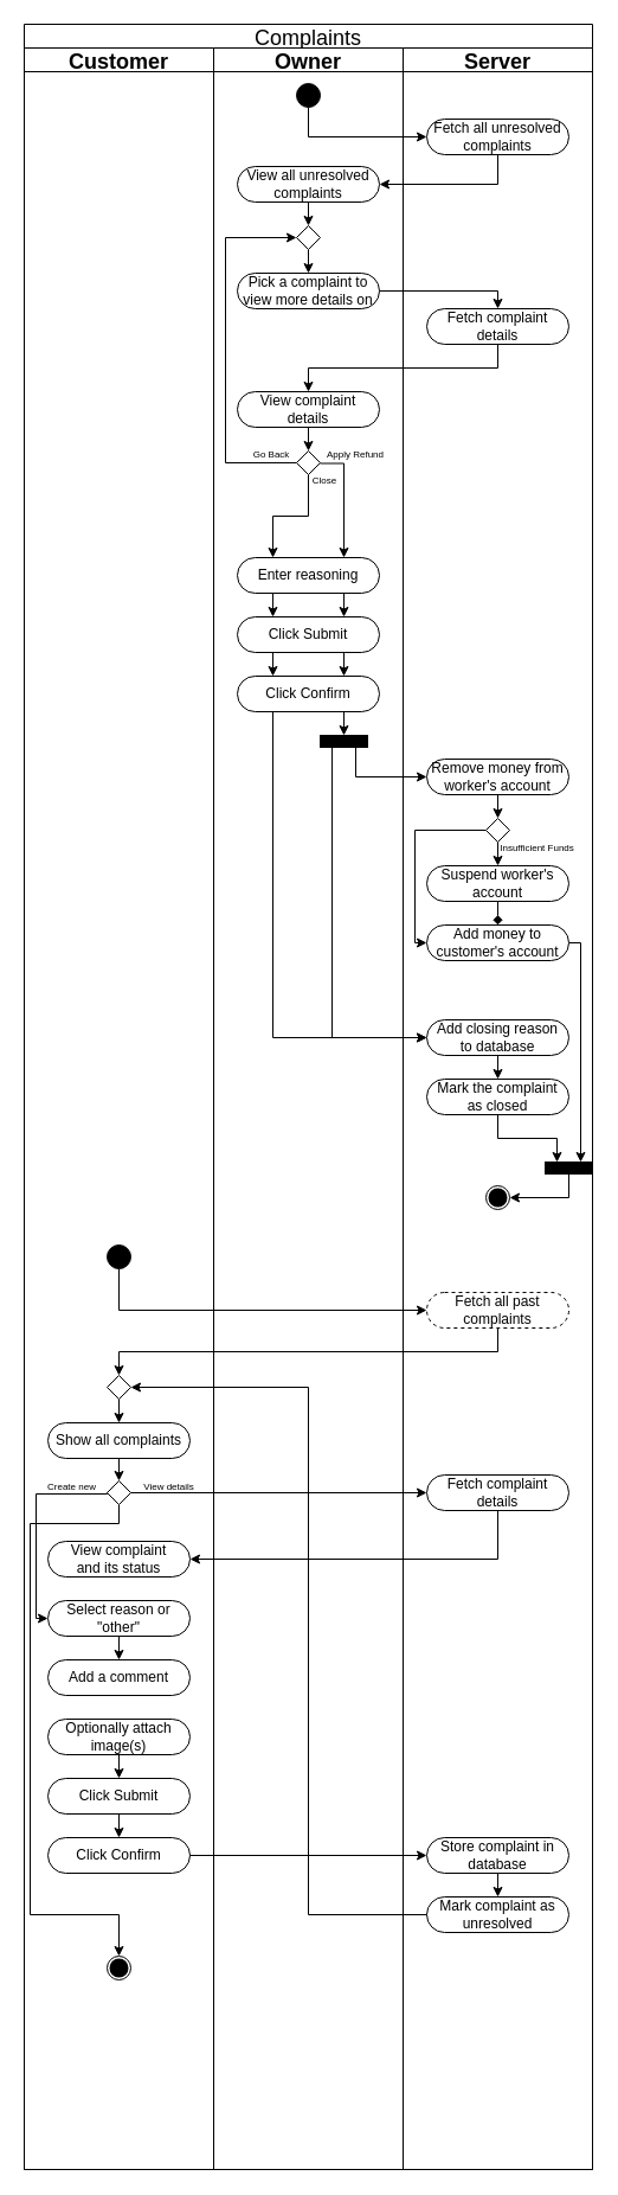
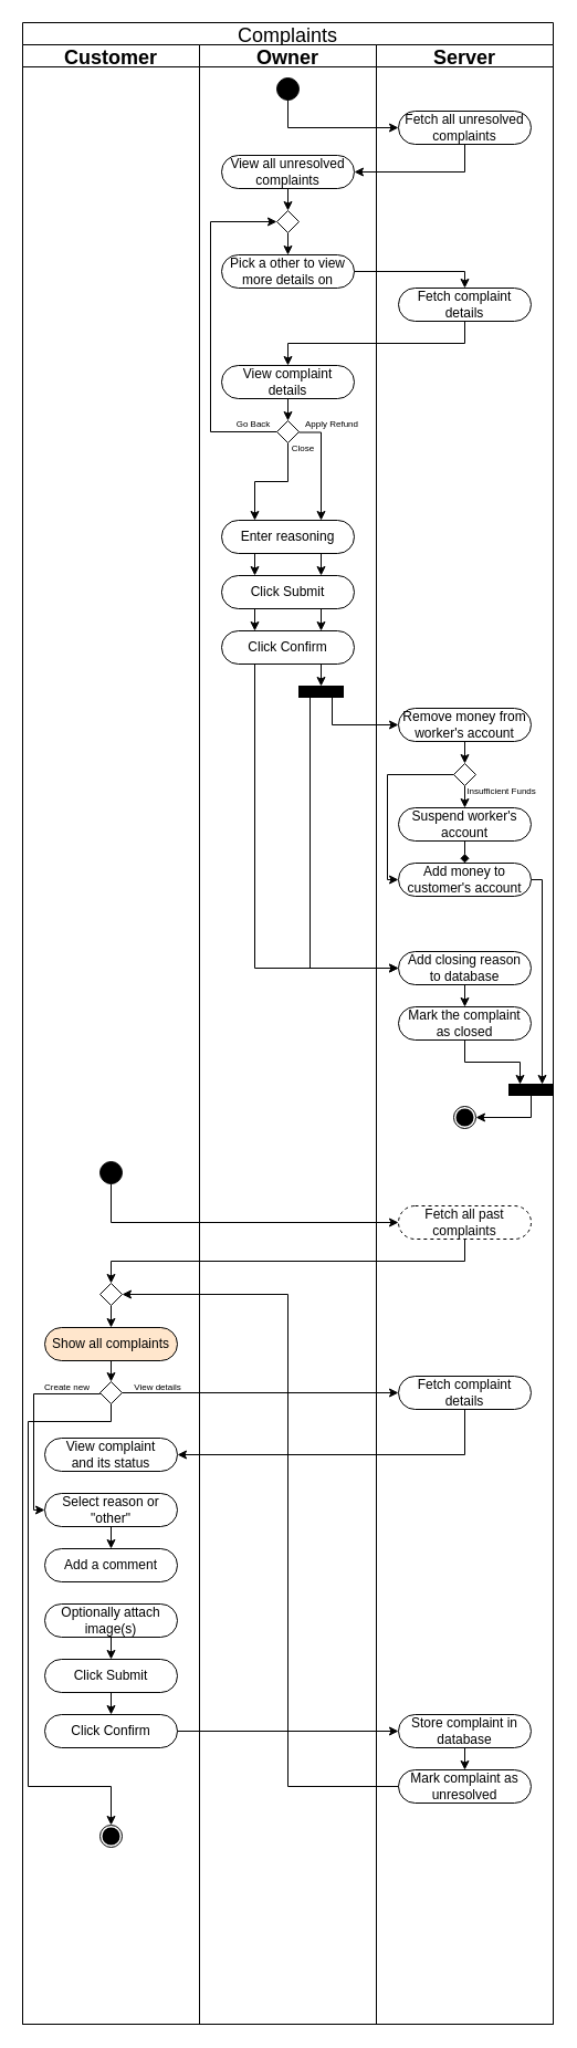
  <mxCell id="0" />
  <mxCell id="1" parent="0" />
  <mxCell id="2" value="Complaints" style="swimlane;childLayout=stackLayout;resizeParent=1;resizeParentMax=0;startSize=20;fontSize=18;fontStyle=0" parent="1" vertex="1"><mxGeometry x="20" y="20" width="480" height="1810" as="geometry" /></mxCell>
  <mxCell id="3" value="Customer" style="swimlane;startSize=20;fontSize=18;" parent="2" vertex="1"><mxGeometry y="20" width="160" height="1790" as="geometry"><mxRectangle y="20" width="40" height="1790" as="alternateBounds" /></mxGeometry></mxCell>
  <mxCell id="4" value="" style="ellipse;whiteSpace=wrap;html=1;aspect=fixed;fillColor=#000000;" parent="3" vertex="1"><mxGeometry x="70" y="1010" width="20" height="20" as="geometry" /></mxCell>
  <mxCell id="5" style="edgeStyle=orthogonalEdgeStyle;rounded=0;orthogonalLoop=1;jettySize=auto;html=1;exitX=0.5;exitY=1;exitDx=0;exitDy=0;entryX=0.5;entryY=0;entryDx=0;entryDy=0;fontSize=8;" parent="3" source="6" target="7" edge="1"><mxGeometry relative="1" as="geometry" /></mxCell>
  <mxCell id="6" value="" style="rhombus;whiteSpace=wrap;html=1;fontSize=18;fillColor=#FFFFFF;" parent="3" vertex="1"><mxGeometry x="70" y="1120" width="20" height="20" as="geometry" /></mxCell>
- <mxCell id="7" value="Show all complaints" style="rounded=1;whiteSpace=wrap;html=1;fillColor=#FFFFFF;arcSize=50;" parent="3" vertex="1"><mxGeometry x="20" y="1160" width="120" height="30" as="geometry" /></mxCell>
+ <mxCell id="7" value="Show all complaints" style="rounded=1;whiteSpace=wrap;html=1;fillColor=#ffe6cc;arcSize=50;" parent="3" vertex="1"><mxGeometry x="20" y="1160" width="120" height="30" as="geometry" /></mxCell>
  <mxCell id="8" value="View complaint&lt;br&gt;and its status" style="rounded=1;whiteSpace=wrap;html=1;fillColor=#FFFFFF;arcSize=50;" parent="3" vertex="1"><mxGeometry x="20" y="1260" width="120" height="30" as="geometry" /></mxCell>
  <mxCell id="9" value="View details" style="text;html=1;strokeColor=none;fillColor=none;align=center;verticalAlign=middle;whiteSpace=wrap;rounded=0;fontSize=8;" vertex="1" parent="3"><mxGeometry x="90" y="1199" width="65" height="30" as="geometry" /></mxCell>
  <mxCell id="10" value="Create new" style="text;html=1;strokeColor=none;fillColor=none;align=center;verticalAlign=middle;whiteSpace=wrap;rounded=0;fontSize=8;" vertex="1" parent="3"><mxGeometry x="8" y="1199" width="65" height="30" as="geometry" /></mxCell>
  <mxCell id="11" value="" style="ellipse;whiteSpace=wrap;html=1;aspect=fixed;fontSize=18;fillColor=#FFFFFF;" parent="3" vertex="1"><mxGeometry x="70" y="1610" width="20" height="20" as="geometry" /></mxCell>
  <mxCell id="12" value="" style="ellipse;whiteSpace=wrap;html=1;aspect=fixed;fontSize=18;fillColor=#000000;strokeWidth=6;" parent="3" vertex="1"><mxGeometry x="75" y="1615" width="10" height="10" as="geometry" /></mxCell>
  <mxCell id="13" value="Click Confirm" style="rounded=1;whiteSpace=wrap;html=1;fillColor=#FFFFFF;arcSize=50;" vertex="1" parent="3"><mxGeometry x="20" y="1510" width="120" height="30" as="geometry" /></mxCell>
  <mxCell id="14" value="Click Submit" style="rounded=1;whiteSpace=wrap;html=1;fillColor=#FFFFFF;arcSize=50;" vertex="1" parent="3"><mxGeometry x="20" y="1460" width="120" height="30" as="geometry" /></mxCell>
  <mxCell id="15" style="edgeStyle=orthogonalEdgeStyle;rounded=0;orthogonalLoop=1;jettySize=auto;html=1;exitX=0.5;exitY=1;exitDx=0;exitDy=0;entryX=0.5;entryY=0;entryDx=0;entryDy=0;" edge="1" parent="3" source="14" target="13"><mxGeometry relative="1" as="geometry" /></mxCell>
  <mxCell id="16" value="Optionally attach image(s)" style="rounded=1;whiteSpace=wrap;html=1;fillColor=#FFFFFF;arcSize=50;" vertex="1" parent="3"><mxGeometry x="20" y="1410" width="120" height="30" as="geometry" /></mxCell>
  <mxCell id="17" style="edgeStyle=orthogonalEdgeStyle;rounded=0;orthogonalLoop=1;jettySize=auto;html=1;exitX=0.5;exitY=1;exitDx=0;exitDy=0;entryX=0.5;entryY=0;entryDx=0;entryDy=0;" edge="1" parent="3" source="16" target="14"><mxGeometry relative="1" as="geometry" /></mxCell>
  <mxCell id="18" value="Add a comment" style="rounded=1;whiteSpace=wrap;html=1;fillColor=#FFFFFF;arcSize=50;" vertex="1" parent="3"><mxGeometry x="20" y="1360" width="120" height="30" as="geometry" /></mxCell>
  <mxCell id="19" value="Select reason or &quot;other&quot;" style="rounded=1;whiteSpace=wrap;html=1;fillColor=#FFFFFF;arcSize=50;" parent="3" vertex="1"><mxGeometry x="20" y="1310" width="120" height="30" as="geometry" /></mxCell>
  <mxCell id="20" style="edgeStyle=orthogonalEdgeStyle;rounded=0;orthogonalLoop=1;jettySize=auto;html=1;exitX=0.5;exitY=1;exitDx=0;exitDy=0;entryX=0.5;entryY=0;entryDx=0;entryDy=0;" edge="1" parent="3" source="19" target="18"><mxGeometry relative="1" as="geometry" /></mxCell>
  <mxCell id="21" value="" style="rhombus;whiteSpace=wrap;html=1;fontSize=18;fillColor=#FFFFFF;" parent="3" vertex="1"><mxGeometry x="70" y="1209" width="20" height="20" as="geometry" /></mxCell>
  <mxCell id="22" style="edgeStyle=orthogonalEdgeStyle;rounded=0;orthogonalLoop=1;jettySize=auto;html=1;exitX=0.5;exitY=1;exitDx=0;exitDy=0;entryX=0.5;entryY=0;entryDx=0;entryDy=0;fontSize=8;" parent="3" source="7" target="21" edge="1"><mxGeometry relative="1" as="geometry" /></mxCell>
  <mxCell id="23" style="edgeStyle=orthogonalEdgeStyle;rounded=0;orthogonalLoop=1;jettySize=auto;html=1;exitX=0;exitY=0.5;exitDx=0;exitDy=0;entryX=0;entryY=0.5;entryDx=0;entryDy=0;" edge="1" parent="3" source="21" target="19"><mxGeometry relative="1" as="geometry"><Array as="points"><mxPoint x="10" y="1220" /><mxPoint x="10" y="1325" /></Array></mxGeometry></mxCell>
  <mxCell id="24" style="edgeStyle=orthogonalEdgeStyle;rounded=0;orthogonalLoop=1;jettySize=auto;html=1;exitX=0.5;exitY=1;exitDx=0;exitDy=0;entryX=0.5;entryY=0;entryDx=0;entryDy=0;" edge="1" parent="3" source="21" target="11"><mxGeometry relative="1" as="geometry"><mxPoint x="80" y="1235" as="sourcePoint" /><mxPoint x="80" y="1600" as="targetPoint" /><Array as="points"><mxPoint x="80" y="1245" /><mxPoint x="5" y="1245" /><mxPoint x="5" y="1575" /><mxPoint x="80" y="1575" /></Array></mxGeometry></mxCell>
  <mxCell id="25" value="Owner" style="swimlane;startSize=20;fontSize=18;" parent="2" vertex="1"><mxGeometry x="160" y="20" width="160" height="1790" as="geometry" /></mxCell>
  <mxCell id="26" value="" style="ellipse;whiteSpace=wrap;html=1;aspect=fixed;fillColor=#000000;" parent="25" vertex="1"><mxGeometry x="70" y="30" width="20" height="20" as="geometry" /></mxCell>
  <mxCell id="27" style="edgeStyle=orthogonalEdgeStyle;rounded=0;orthogonalLoop=1;jettySize=auto;html=1;exitX=0.5;exitY=1;exitDx=0;exitDy=0;entryX=0.5;entryY=0;entryDx=0;entryDy=0;fontSize=18;" parent="25" source="28" target="30" edge="1"><mxGeometry relative="1" as="geometry" /></mxCell>
  <mxCell id="28" value="View all unresolved complaints" style="rounded=1;whiteSpace=wrap;html=1;fillColor=#FFFFFF;arcSize=50;" parent="25" vertex="1"><mxGeometry x="20" y="100" width="120" height="30" as="geometry" /></mxCell>
  <mxCell id="29" style="edgeStyle=orthogonalEdgeStyle;rounded=0;orthogonalLoop=1;jettySize=auto;html=1;exitX=0.5;exitY=1;exitDx=0;exitDy=0;entryX=0.5;entryY=0;entryDx=0;entryDy=0;fontSize=18;" parent="25" source="30" target="31" edge="1"><mxGeometry relative="1" as="geometry" /></mxCell>
  <mxCell id="30" value="" style="rhombus;whiteSpace=wrap;html=1;fontSize=18;fillColor=#FFFFFF;" parent="25" vertex="1"><mxGeometry x="70" y="150" width="20" height="20" as="geometry" /></mxCell>
- <mxCell id="31" value="Pick a complaint to view more details on" style="rounded=1;whiteSpace=wrap;html=1;fillColor=#FFFFFF;arcSize=50;" parent="25" vertex="1"><mxGeometry x="20" y="190" width="120" height="30" as="geometry" /></mxCell>
+ <mxCell id="31" value="Pick a other to view more details on" style="rounded=1;whiteSpace=wrap;html=1;fillColor=#FFFFFF;arcSize=50;" parent="25" vertex="1"><mxGeometry x="20" y="190" width="120" height="30" as="geometry" /></mxCell>
  <mxCell id="32" value="Enter reasoning" style="rounded=1;whiteSpace=wrap;html=1;fillColor=#FFFFFF;arcSize=50;" parent="25" vertex="1"><mxGeometry x="20" y="430" width="120" height="30" as="geometry" /></mxCell>
  <mxCell id="33" value="Close" style="text;html=1;strokeColor=none;fillColor=none;align=center;verticalAlign=middle;whiteSpace=wrap;rounded=0;fontSize=8;" parent="25" vertex="1"><mxGeometry x="64" y="350" width="60" height="30" as="geometry" /></mxCell>
  <mxCell id="34" value="" style="rounded=0;whiteSpace=wrap;html=1;fillColor=#000000;" vertex="1" parent="25"><mxGeometry x="90" y="580" width="40" height="10" as="geometry" /></mxCell>
  <mxCell id="35" style="edgeStyle=orthogonalEdgeStyle;rounded=0;orthogonalLoop=1;jettySize=auto;html=1;exitX=0.5;exitY=1;exitDx=0;exitDy=0;entryX=0;entryY=0.5;entryDx=0;entryDy=0;fontSize=18;" parent="2" source="26" target="42" edge="1"><mxGeometry relative="1" as="geometry" /></mxCell>
  <mxCell id="36" style="edgeStyle=orthogonalEdgeStyle;rounded=0;orthogonalLoop=1;jettySize=auto;html=1;exitX=0.5;exitY=1;exitDx=0;exitDy=0;fontSize=18;entryX=1;entryY=0.5;entryDx=0;entryDy=0;" parent="2" source="42" target="28" edge="1"><mxGeometry relative="1" as="geometry"><mxPoint x="340" y="130" as="targetPoint" /></mxGeometry></mxCell>
  <mxCell id="37" style="edgeStyle=orthogonalEdgeStyle;rounded=0;orthogonalLoop=1;jettySize=auto;html=1;exitX=1;exitY=0.5;exitDx=0;exitDy=0;entryX=0.5;entryY=0;entryDx=0;entryDy=0;fontSize=18;" parent="2" source="31" target="43" edge="1"><mxGeometry relative="1" as="geometry"><Array as="points"><mxPoint x="400" y="225" /></Array></mxGeometry></mxCell>
  <mxCell id="38" style="edgeStyle=orthogonalEdgeStyle;rounded=0;orthogonalLoop=1;jettySize=auto;html=1;exitX=0.5;exitY=1;exitDx=0;exitDy=0;entryX=0;entryY=0.5;entryDx=0;entryDy=0;fontSize=8;" parent="2" source="4" target="45" edge="1"><mxGeometry relative="1" as="geometry"><mxPoint x="140" y="1085" as="sourcePoint" /></mxGeometry></mxCell>
  <mxCell id="39" style="edgeStyle=orthogonalEdgeStyle;rounded=0;orthogonalLoop=1;jettySize=auto;html=1;exitX=0.25;exitY=1;exitDx=0;exitDy=0;entryX=0;entryY=0.5;entryDx=0;entryDy=0;" edge="1" parent="2" source="34" target="44"><mxGeometry relative="1" as="geometry" /></mxCell>
  <mxCell id="40" style="edgeStyle=orthogonalEdgeStyle;rounded=0;orthogonalLoop=1;jettySize=auto;html=1;exitX=0.75;exitY=1;exitDx=0;exitDy=0;entryX=0;entryY=0.5;entryDx=0;entryDy=0;" edge="1" parent="2" source="34" target="46"><mxGeometry relative="1" as="geometry"><mxPoint x="280.235" y="630" as="targetPoint" /></mxGeometry></mxCell>
  <mxCell id="41" value="Server" style="swimlane;startSize=20;fontSize=18;" parent="2" vertex="1"><mxGeometry x="320" y="20" width="160" height="1790" as="geometry" /></mxCell>
  <mxCell id="42" value="Fetch all unresolved complaints" style="rounded=1;whiteSpace=wrap;html=1;fillColor=#FFFFFF;arcSize=50;" parent="41" vertex="1"><mxGeometry x="20" y="60" width="120" height="30" as="geometry" /></mxCell>
  <mxCell id="43" value="Fetch complaint details" style="rounded=1;whiteSpace=wrap;html=1;fillColor=#FFFFFF;arcSize=50;" parent="41" vertex="1"><mxGeometry x="20" y="220" width="120" height="30" as="geometry" /></mxCell>
  <mxCell id="44" value="Add closing reason&lt;br&gt;to database" style="rounded=1;whiteSpace=wrap;html=1;fillColor=#FFFFFF;arcSize=50;" parent="41" vertex="1"><mxGeometry x="20" y="820" width="120" height="30" as="geometry" /></mxCell>
  <mxCell id="45" value="Fetch all past complaints" style="rounded=1;whiteSpace=wrap;html=1;fillColor=#FFFFFF;arcSize=50;dashed=1;" parent="41" vertex="1"><mxGeometry x="20" y="1050" width="120" height="30" as="geometry" /></mxCell>
  <mxCell id="46" value="Remove money from worker's account" style="rounded=1;whiteSpace=wrap;html=1;fillColor=#FFFFFF;arcSize=50;" vertex="1" parent="41"><mxGeometry x="20" y="600" width="120" height="30" as="geometry" /></mxCell>
  <mxCell id="47" style="edgeStyle=orthogonalEdgeStyle;rounded=0;orthogonalLoop=1;jettySize=auto;html=1;exitX=0.5;exitY=1;exitDx=0;exitDy=0;entryX=0.5;entryY=0;entryDx=0;entryDy=0;endArrow=diamond;" edge="1" parent="41" source="48" target="50"><mxGeometry relative="1" as="geometry" /></mxCell>
  <mxCell id="48" value="Suspend worker's account" style="rounded=1;whiteSpace=wrap;html=1;fillColor=#FFFFFF;arcSize=50;" vertex="1" parent="41"><mxGeometry x="20" y="690" width="120" height="30" as="geometry" /></mxCell>
  <mxCell id="49" style="edgeStyle=orthogonalEdgeStyle;rounded=0;orthogonalLoop=1;jettySize=auto;html=1;exitX=1;exitY=0.5;exitDx=0;exitDy=0;entryX=0.75;entryY=0;entryDx=0;entryDy=0;" edge="1" parent="41" source="50" target="52"><mxGeometry relative="1" as="geometry"><Array as="points"><mxPoint x="150" y="755" /></Array></mxGeometry></mxCell>
  <mxCell id="50" value="Add money to customer's account" style="rounded=1;whiteSpace=wrap;html=1;fillColor=#FFFFFF;arcSize=50;" vertex="1" parent="41"><mxGeometry x="20" y="740" width="120" height="30" as="geometry" /></mxCell>
  <mxCell id="51" value="Insufficient Funds" style="text;html=1;strokeColor=none;fillColor=none;align=center;verticalAlign=middle;whiteSpace=wrap;rounded=0;fontSize=8;" vertex="1" parent="41"><mxGeometry x="81" y="660" width="65" height="30" as="geometry" /></mxCell>
  <mxCell id="52" value="" style="rounded=0;whiteSpace=wrap;html=1;fillColor=#000000;" vertex="1" parent="41"><mxGeometry x="120" y="940" width="40" height="10" as="geometry" /></mxCell>
  <mxCell id="53" value="Fetch complaint details" style="rounded=1;whiteSpace=wrap;html=1;fillColor=#FFFFFF;arcSize=50;" vertex="1" parent="41"><mxGeometry x="20" y="1204" width="120" height="30" as="geometry" /></mxCell>
  <mxCell id="54" value="Mark complaint as unresolved" style="rounded=1;whiteSpace=wrap;html=1;fillColor=#FFFFFF;arcSize=50;" parent="41" vertex="1"><mxGeometry x="20" y="1560" width="120" height="30" as="geometry" /></mxCell>
  <mxCell id="55" value="Store complaint in database" style="rounded=1;whiteSpace=wrap;html=1;fillColor=#FFFFFF;arcSize=50;" vertex="1" parent="41"><mxGeometry x="20" y="1510" width="120" height="30" as="geometry" /></mxCell>
  <mxCell id="56" style="edgeStyle=orthogonalEdgeStyle;rounded=0;orthogonalLoop=1;jettySize=auto;html=1;exitX=0.5;exitY=1;exitDx=0;exitDy=0;entryX=0.5;entryY=0;entryDx=0;entryDy=0;" edge="1" parent="41" source="55" target="54"><mxGeometry relative="1" as="geometry" /></mxCell>
  <mxCell id="57" style="edgeStyle=orthogonalEdgeStyle;rounded=0;orthogonalLoop=1;jettySize=auto;html=1;exitX=0.5;exitY=1;exitDx=0;exitDy=0;entryX=1;entryY=0.5;entryDx=0;entryDy=0;" edge="1" parent="2" source="53" target="8"><mxGeometry relative="1" as="geometry" /></mxCell>
  <mxCell id="58" style="edgeStyle=orthogonalEdgeStyle;rounded=0;orthogonalLoop=1;jettySize=auto;html=1;exitX=0.5;exitY=1;exitDx=0;exitDy=0;entryX=0.5;entryY=0;entryDx=0;entryDy=0;" edge="1" parent="2" source="45" target="6"><mxGeometry relative="1" as="geometry" /></mxCell>
  <mxCell id="59" style="edgeStyle=orthogonalEdgeStyle;rounded=0;orthogonalLoop=1;jettySize=auto;html=1;exitX=1;exitY=0.5;exitDx=0;exitDy=0;entryX=0;entryY=0.5;entryDx=0;entryDy=0;" edge="1" parent="2" source="21" target="53"><mxGeometry relative="1" as="geometry" /></mxCell>
  <mxCell id="60" style="edgeStyle=orthogonalEdgeStyle;rounded=0;orthogonalLoop=1;jettySize=auto;html=1;exitX=0;exitY=0.5;exitDx=0;exitDy=0;entryX=1;entryY=0.5;entryDx=0;entryDy=0;" edge="1" parent="2" source="54" target="6"><mxGeometry relative="1" as="geometry"><Array as="points"><mxPoint x="240" y="1595" /><mxPoint x="240" y="1150" /></Array></mxGeometry></mxCell>
  <mxCell id="61" style="edgeStyle=orthogonalEdgeStyle;rounded=0;orthogonalLoop=1;jettySize=auto;html=1;exitX=1;exitY=0.5;exitDx=0;exitDy=0;entryX=0;entryY=0.5;entryDx=0;entryDy=0;" edge="1" parent="2" source="13" target="55"><mxGeometry relative="1" as="geometry" /></mxCell>
  <mxCell id="62" style="edgeStyle=orthogonalEdgeStyle;rounded=0;orthogonalLoop=1;jettySize=auto;html=1;exitX=0;exitY=0.5;exitDx=0;exitDy=0;entryX=0;entryY=0.5;entryDx=0;entryDy=0;fontSize=18;" parent="1" source="64" target="30" edge="1"><mxGeometry relative="1" as="geometry"><Array as="points"><mxPoint x="190" y="390" /><mxPoint x="190" y="200" /></Array></mxGeometry></mxCell>
  <mxCell id="63" style="edgeStyle=orthogonalEdgeStyle;rounded=0;orthogonalLoop=1;jettySize=auto;html=1;exitX=0.5;exitY=1;exitDx=0;exitDy=0;entryX=0.25;entryY=0;entryDx=0;entryDy=0;fontSize=12;" parent="1" source="64" target="32" edge="1"><mxGeometry relative="1" as="geometry" /></mxCell>
  <mxCell id="64" value="" style="rhombus;whiteSpace=wrap;html=1;fontSize=18;fillColor=#FFFFFF;" parent="1" vertex="1"><mxGeometry x="250" y="380" width="20" height="20" as="geometry" /></mxCell>
  <mxCell id="65" style="edgeStyle=orthogonalEdgeStyle;rounded=0;orthogonalLoop=1;jettySize=auto;html=1;exitX=0.5;exitY=1;exitDx=0;exitDy=0;entryX=0.5;entryY=0;entryDx=0;entryDy=0;fontSize=18;" parent="1" source="66" target="64" edge="1"><mxGeometry relative="1" as="geometry" /></mxCell>
  <mxCell id="66" value="View complaint details" style="rounded=1;whiteSpace=wrap;html=1;fillColor=#FFFFFF;arcSize=50;" parent="1" vertex="1"><mxGeometry x="200" y="330" width="120" height="30" as="geometry" /></mxCell>
  <mxCell id="67" value="Go Back" style="text;html=1;strokeColor=none;fillColor=none;align=center;verticalAlign=middle;whiteSpace=wrap;rounded=0;fontSize=8;" parent="1" vertex="1"><mxGeometry x="199" y="368" width="60" height="30" as="geometry" /></mxCell>
  <mxCell id="68" style="edgeStyle=orthogonalEdgeStyle;rounded=0;orthogonalLoop=1;jettySize=auto;html=1;exitX=0.25;exitY=1;exitDx=0;exitDy=0;entryX=0.25;entryY=0;entryDx=0;entryDy=0;" edge="1" parent="1" source="70" target="73"><mxGeometry relative="1" as="geometry" /></mxCell>
  <mxCell id="69" style="edgeStyle=orthogonalEdgeStyle;rounded=0;orthogonalLoop=1;jettySize=auto;html=1;exitX=0.75;exitY=1;exitDx=0;exitDy=0;entryX=0.75;entryY=0;entryDx=0;entryDy=0;" edge="1" parent="1" source="70" target="73"><mxGeometry relative="1" as="geometry" /></mxCell>
  <mxCell id="70" value="Click Submit" style="rounded=1;whiteSpace=wrap;html=1;fillColor=#FFFFFF;arcSize=50;" parent="1" vertex="1"><mxGeometry x="200" y="520" width="120" height="30" as="geometry" /></mxCell>
  <mxCell id="71" style="edgeStyle=orthogonalEdgeStyle;rounded=0;orthogonalLoop=1;jettySize=auto;html=1;exitX=0.25;exitY=1;exitDx=0;exitDy=0;entryX=0;entryY=0.5;entryDx=0;entryDy=0;" edge="1" parent="1" source="73" target="44"><mxGeometry relative="1" as="geometry" /></mxCell>
  <mxCell id="72" style="edgeStyle=orthogonalEdgeStyle;rounded=0;orthogonalLoop=1;jettySize=auto;html=1;exitX=0.75;exitY=1;exitDx=0;exitDy=0;entryX=0.5;entryY=0;entryDx=0;entryDy=0;" edge="1" parent="1" source="73" target="34"><mxGeometry relative="1" as="geometry" /></mxCell>
  <mxCell id="73" value="Click Confirm" style="rounded=1;whiteSpace=wrap;html=1;fillColor=#FFFFFF;arcSize=50;" parent="1" vertex="1"><mxGeometry x="200" y="570" width="120" height="30" as="geometry" /></mxCell>
  <mxCell id="74" style="edgeStyle=orthogonalEdgeStyle;rounded=0;orthogonalLoop=1;jettySize=auto;html=1;exitX=0.5;exitY=1;exitDx=0;exitDy=0;entryX=0.25;entryY=0;entryDx=0;entryDy=0;" edge="1" parent="1" source="75" target="52"><mxGeometry relative="1" as="geometry"><Array as="points"><mxPoint x="420" y="960" /><mxPoint x="470" y="960" /></Array></mxGeometry></mxCell>
  <mxCell id="75" value="Mark the complaint&lt;br&gt;as closed" style="rounded=1;whiteSpace=wrap;html=1;fillColor=#FFFFFF;arcSize=50;" parent="1" vertex="1"><mxGeometry x="360" y="910" width="120" height="30" as="geometry" /></mxCell>
  <mxCell id="76" style="edgeStyle=orthogonalEdgeStyle;rounded=0;orthogonalLoop=1;jettySize=auto;html=1;exitX=0.5;exitY=1;exitDx=0;exitDy=0;entryX=0.5;entryY=0;entryDx=0;entryDy=0;fontSize=8;" parent="1" source="44" target="75" edge="1"><mxGeometry relative="1" as="geometry" /></mxCell>
  <mxCell id="77" value="" style="ellipse;whiteSpace=wrap;html=1;aspect=fixed;fontSize=18;fillColor=#FFFFFF;" parent="1" vertex="1"><mxGeometry x="410" y="1000" width="20" height="20" as="geometry" /></mxCell>
  <mxCell id="78" value="" style="ellipse;whiteSpace=wrap;html=1;aspect=fixed;fontSize=18;fillColor=#000000;strokeWidth=6;" parent="1" vertex="1"><mxGeometry x="415" y="1005" width="10" height="10" as="geometry" /></mxCell>
  <mxCell id="79" style="edgeStyle=orthogonalEdgeStyle;rounded=0;orthogonalLoop=1;jettySize=auto;html=1;exitX=0.5;exitY=1;exitDx=0;exitDy=0;entryX=0.5;entryY=0;entryDx=0;entryDy=0;fontSize=8;" parent="1" source="43" target="66" edge="1"><mxGeometry relative="1" as="geometry" /></mxCell>
  <mxCell id="80" style="edgeStyle=orthogonalEdgeStyle;rounded=0;orthogonalLoop=1;jettySize=auto;html=1;exitX=0;exitY=0.75;exitDx=0;exitDy=0;entryX=0.75;entryY=0;entryDx=0;entryDy=0;" edge="1" parent="1" source="81" target="32"><mxGeometry relative="1" as="geometry"><Array as="points"><mxPoint x="290" y="390" /></Array></mxGeometry></mxCell>
  <mxCell id="81" value="Apply Refund" style="text;html=1;strokeColor=none;fillColor=none;align=center;verticalAlign=middle;whiteSpace=wrap;rounded=0;fontSize=8;" vertex="1" parent="1"><mxGeometry x="270" y="368" width="60" height="30" as="geometry" /></mxCell>
  <mxCell id="82" style="edgeStyle=orthogonalEdgeStyle;rounded=0;orthogonalLoop=1;jettySize=auto;html=1;exitX=0.5;exitY=1;exitDx=0;exitDy=0;entryX=0.5;entryY=0;entryDx=0;entryDy=0;" edge="1" parent="1" source="84" target="48"><mxGeometry relative="1" as="geometry" /></mxCell>
  <mxCell id="83" style="edgeStyle=orthogonalEdgeStyle;rounded=0;orthogonalLoop=1;jettySize=auto;html=1;exitX=0;exitY=0.5;exitDx=0;exitDy=0;entryX=0;entryY=0.5;entryDx=0;entryDy=0;" edge="1" parent="1" source="84" target="50"><mxGeometry relative="1" as="geometry"><Array as="points"><mxPoint x="350" y="700" /><mxPoint x="350" y="795" /></Array></mxGeometry></mxCell>
  <mxCell id="84" value="" style="rhombus;whiteSpace=wrap;html=1;fontSize=18;fillColor=#FFFFFF;" vertex="1" parent="1"><mxGeometry x="410" y="690" width="20" height="20" as="geometry" /></mxCell>
  <mxCell id="85" style="edgeStyle=orthogonalEdgeStyle;rounded=0;orthogonalLoop=1;jettySize=auto;html=1;exitX=0.5;exitY=1;exitDx=0;exitDy=0;entryX=0.5;entryY=0;entryDx=0;entryDy=0;" edge="1" parent="1" source="46" target="84"><mxGeometry relative="1" as="geometry" /></mxCell>
  <mxCell id="86" style="edgeStyle=orthogonalEdgeStyle;rounded=0;orthogonalLoop=1;jettySize=auto;html=1;exitX=0.75;exitY=1;exitDx=0;exitDy=0;entryX=0.75;entryY=0;entryDx=0;entryDy=0;" edge="1" parent="1" source="32" target="70"><mxGeometry relative="1" as="geometry" /></mxCell>
  <mxCell id="87" style="edgeStyle=orthogonalEdgeStyle;rounded=0;orthogonalLoop=1;jettySize=auto;html=1;exitX=0.25;exitY=1;exitDx=0;exitDy=0;entryX=0.25;entryY=0;entryDx=0;entryDy=0;" edge="1" parent="1" source="32" target="70"><mxGeometry relative="1" as="geometry" /></mxCell>
  <mxCell id="88" style="edgeStyle=orthogonalEdgeStyle;rounded=0;orthogonalLoop=1;jettySize=auto;html=1;exitX=0.5;exitY=1;exitDx=0;exitDy=0;entryX=1;entryY=0.5;entryDx=0;entryDy=0;" edge="1" parent="1" source="52" target="77"><mxGeometry relative="1" as="geometry" /></mxCell>
